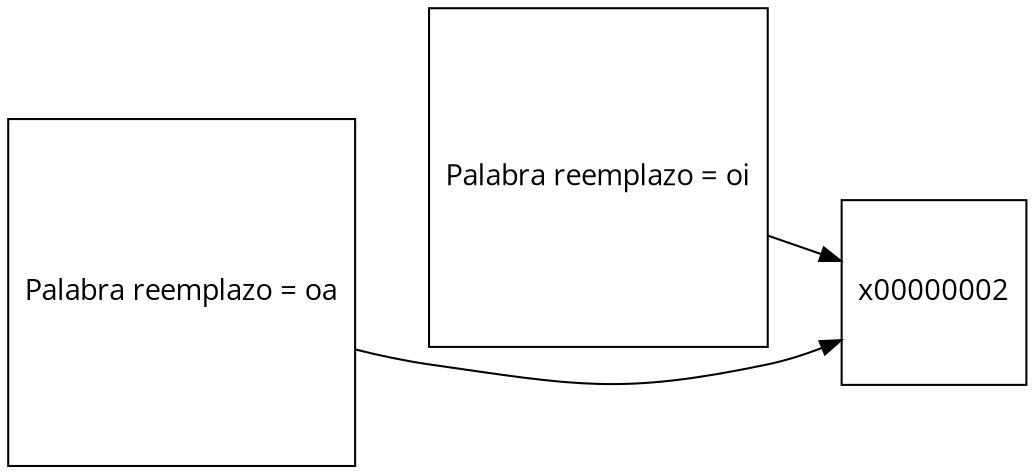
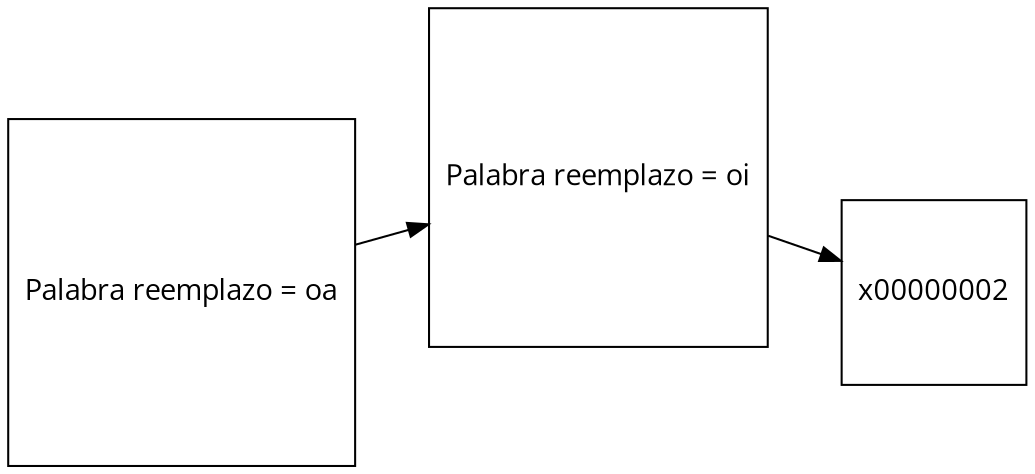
  digraph {
    fontname="Open Sans"
    rankdir=LR
    node [fontname="Open Sans" shape=square]
    edge [fontname="Open Sans"]
    n1 [label="Palabra reemplazo = oa"]
    n2 [label="Palabra reemplazo = oi"]
    n3 [label=x00000002]
-   n1 -> n3
+   n1 -> n2
    n2 -> n3
  }
